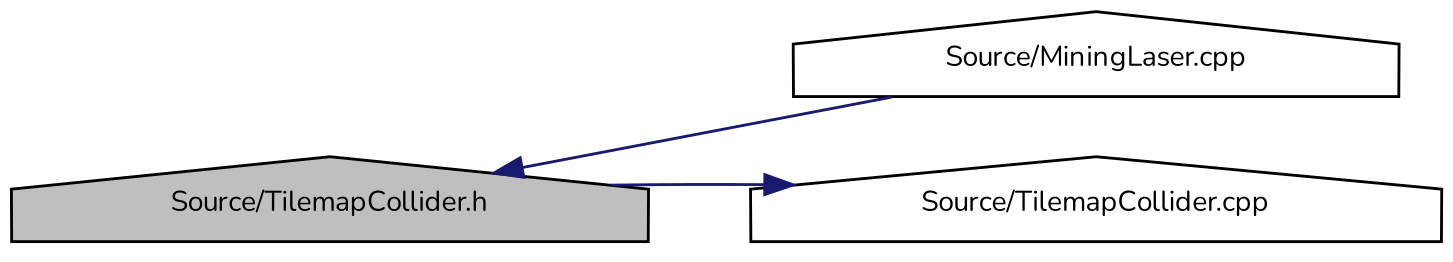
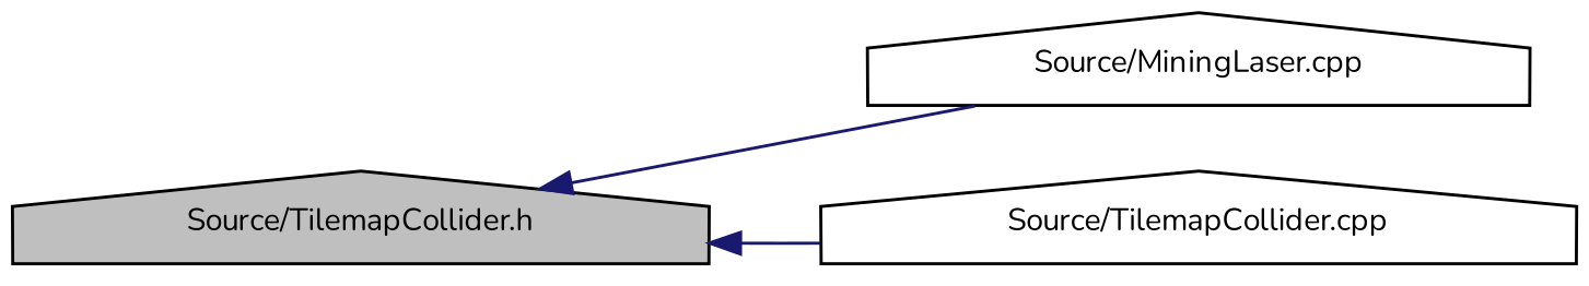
  digraph {
    fontname=Nunito
    rankdir=LR
    node [color=black fillcolor=white fontname=Nunito fontsize=10 shape=house style=filled]
    edge [color=midnightblue dir=back fontname=Nunito fontsize=10 labelfontname=Helvetica labelfontsize=10 style=solid]
    n1 [fillcolor=grey75 fontcolor=black height=0.2 label="Source/TilemapCollider.h" width=0.4]
    n2 [height=0.2 label="Source/MiningLaser.cpp" width=0.4]
    n3 [height=0.2 label="Source/TilemapCollider.cpp" width=0.4]
    n1 -> n2
-   n3 -> n1
+   n1 -> n3
  }
